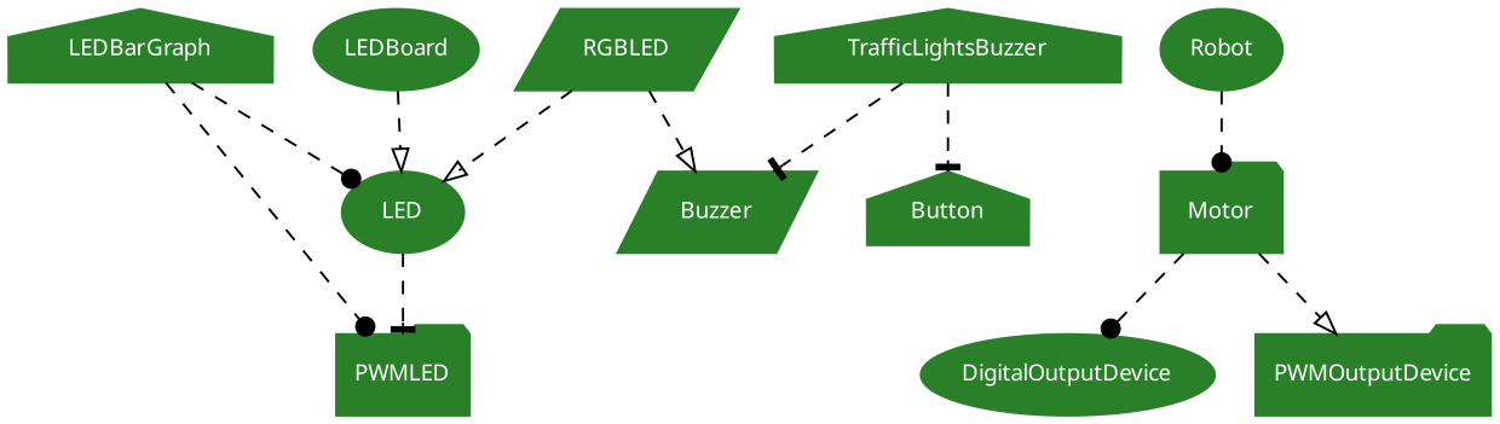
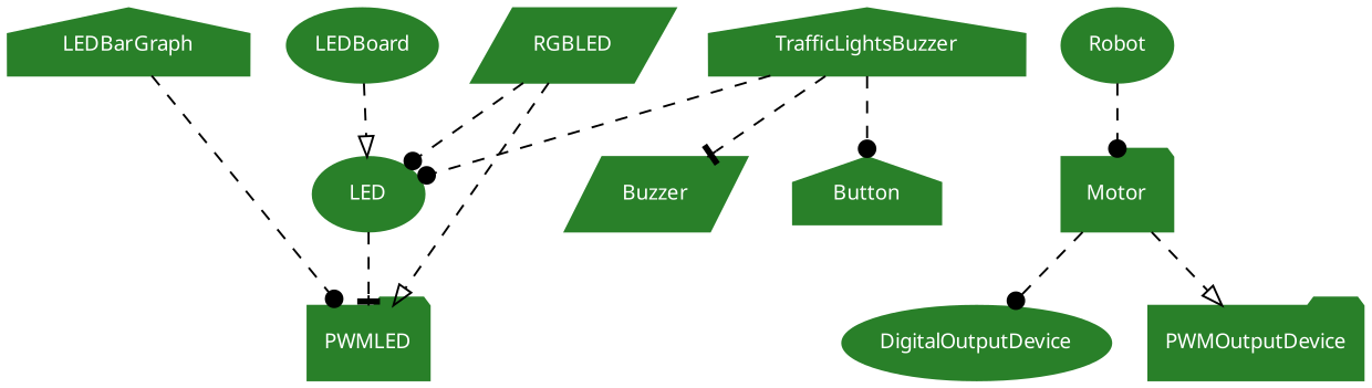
  digraph {
    rankdir=TB
    node [color="#298029" fontcolor="#ffffff" fontname=Sans fontsize=10 shape=ellipse style=filled]
    edge [arrowhead=dot style=dashed]
    RGBLED [shape=parallelogram]
    LED
    PWMLED [shape=folder]
    LEDBoard
    LEDBarGraph [shape=house]
    TrafficLightsBuzzer [shape=house]
    Buzzer [shape=parallelogram]
    Button [shape=house]
    Motor [shape=folder]
    Robot
    DigitalOutputDevice
    PWMOutputDevice [shape=folder]
-   RGBLED -> LED [arrowhead=onormal]
-   RGBLED -> Buzzer [arrowhead=onormal]
+   RGBLED -> LED
+   RGBLED -> PWMLED [arrowhead=onormal]
    LED -> PWMLED [arrowhead=tee]
    LEDBoard -> LED [arrowhead=onormal]
-   LEDBarGraph -> LED
+   TrafficLightsBuzzer -> LED
    LEDBarGraph -> PWMLED
    TrafficLightsBuzzer -> Buzzer [arrowhead=tee]
-   TrafficLightsBuzzer -> Button [arrowhead=tee]
+   TrafficLightsBuzzer -> Button
    Motor -> DigitalOutputDevice
    Motor -> PWMOutputDevice [arrowhead=onormal]
    Robot -> Motor
  }
